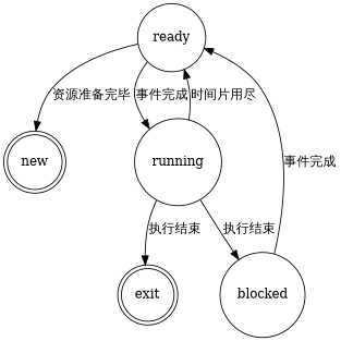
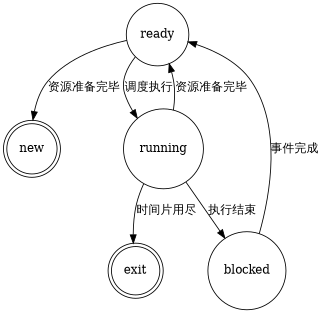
  digraph {
    rankdir=TB
    node [shape=circle]
    new [shape=doublecircle]
    ready
    running
    exit [shape=doublecircle]
    blocked
    ready -> new [label="资源准备完毕"]
-   ready -> running [label="事件完成"]
-   running -> ready [label="时间片用尽"]
-   running -> exit [label="执行结束"]
+   ready -> running [label="调度执行"]
+   running -> ready [label="资源准备完毕"]
+   running -> exit [label="时间片用尽"]
    running -> blocked [label="执行结束"]
    blocked -> ready [label="事件完成"]
  }
